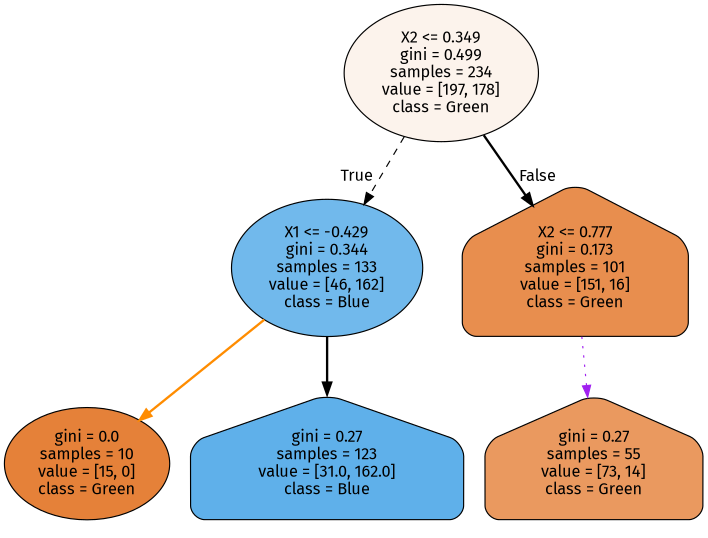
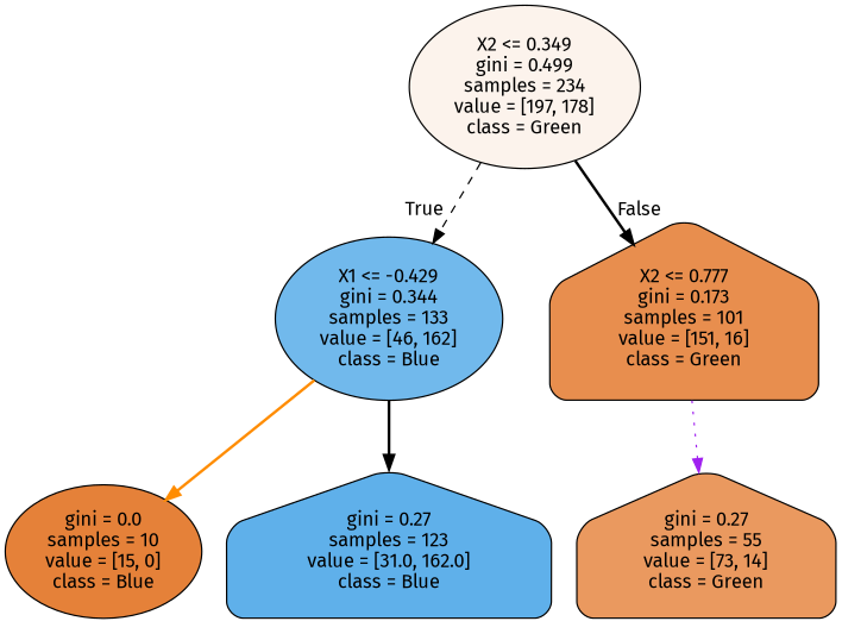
  digraph {
    fontname="Fira Sans"
    node [color=black fontname="Fira Sans" shape=ellipse style="filled, rounded"]
    edge [color=black fontname="Fira Sans" style=bold]
    n1 [fillcolor="#fcf3ec" label="X2 <= 0.349\ngini = 0.499\nsamples = 234\nvalue = [197, 178]\nclass = Green"]
    n2 [fillcolor="#71b9ec" label="X1 <= -0.429\ngini = 0.344\nsamples = 133\nvalue = [46, 162]\nclass = Blue"]
    n3 [fillcolor="#e88e4e" label="X2 <= 0.777\ngini = 0.173\nsamples = 101\nvalue = [151, 16]\nclass = Green" shape=house]
-   n4 [fillcolor="#e58139" label="gini = 0.0\nsamples = 10\nvalue = [15, 0]\nclass = Green"]
+   n4 [fillcolor="#e58139" label="gini = 0.0\nsamples = 10\nvalue = [15, 0]\nclass = Blue"]
    n5 [fillcolor="#5fb0ea" label="gini = 0.27\nsamples = 123\nvalue = [31.0, 162.0]\nclass = Blue" shape=house]
    n6 [fillcolor="#ea995f" label="gini = 0.27\nsamples = 55\nvalue = [73, 14]\nclass = Green" shape=house]
    n1 -> n2 [headlabel=True labelangle=45 labeldistance=2.5 style=dashed]
    n1 -> n3 [headlabel=False labelangle=-45 labeldistance=2.5]
    n2 -> n4 [color=darkorange]
    n2 -> n5
    n3 -> n6 [color=purple style=dotted]
  }
